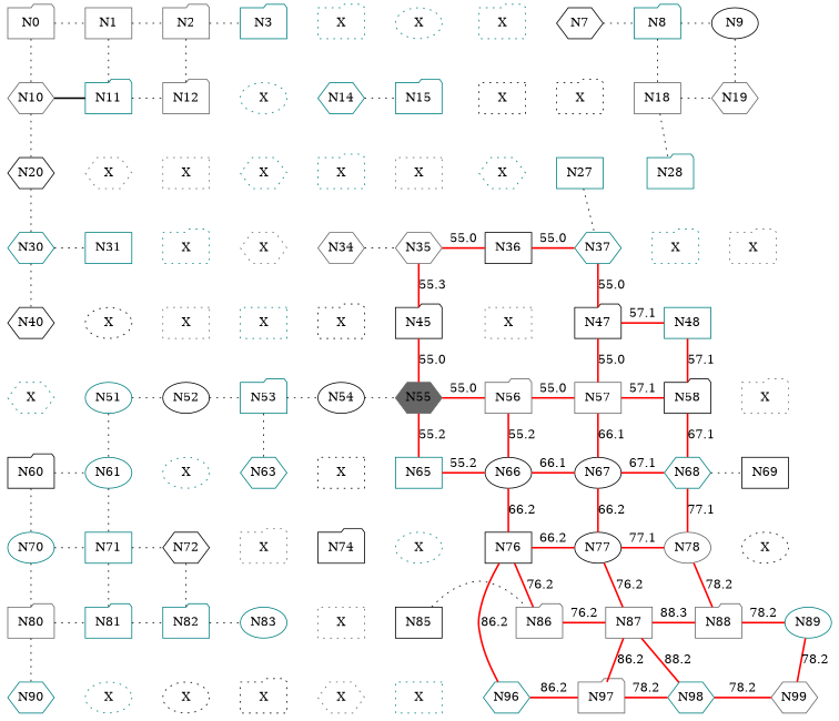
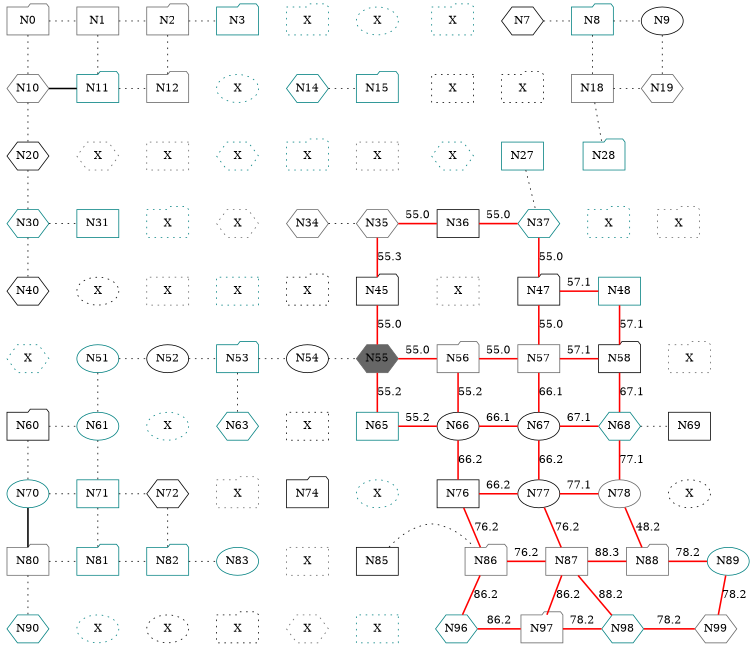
  digraph {
    node [color=teal fixedsize=true shape=folder]
    edge [dir=none style=invis]
    N0 [color=gray40]
    N1 [color=gray40 shape=box]
    N2 [color=gray40]
    N3
    n5 [label=X style=dotted]
    n6 [label=X shape=ellipse style=dotted]
    n7 [label=X style=dotted]
    N7 [color=black shape=hexagon]
    N8
    N9 [color=black shape=ellipse]
    N10 [color=gray40 shape=hexagon]
    N11
    N12 [color=gray40]
    n14 [label=X shape=ellipse style=dotted]
    N14 [shape=hexagon]
    N15
    n17 [color=black label=X shape=box style=dotted]
    n18 [color=black label=X style=dotted]
    N18 [color=gray40 shape=box]
    N19 [color=gray40 shape=hexagon]
    N20 [color=black shape=hexagon]
    n22 [color=gray40 label=X shape=hexagon style=dotted]
    n23 [color=gray40 label=X shape=box style=dotted]
    n24 [label=X shape=hexagon style=dotted]
    n25 [label=X style=dotted]
    n26 [color=gray40 label=X shape=box style=dotted]
    n27 [label=X shape=hexagon style=dotted]
    N27 [shape=box]
    N28
    N30 [shape=hexagon]
    N31 [shape=box]
    n32 [label=X style=dotted]
    n33 [color=gray40 label=X shape=hexagon style=dotted]
    N34 [color=gray40 shape=hexagon]
    N35 [color=gray40 shape=hexagon]
    N36 [color=black shape=box]
    N37 [shape=hexagon]
    n38 [label=X style=dotted]
    n39 [color=gray40 label=X style=dotted]
    N40 [color=black shape=hexagon]
    n41 [color=black label=X shape=ellipse style=dotted]
    n42 [color=gray40 label=X shape=box style=dotted]
    n43 [label=X shape=box style=dotted]
    n44 [color=black label=X style=dotted]
    N45 [color=black]
    n46 [color=gray40 label=X shape=box style=dotted]
    N47 [color=black]
    N48 [shape=box]
    n49 [label=X shape=hexagon style=dotted]
    N51 [shape=ellipse]
    N52 [color=black shape=ellipse]
    N53
    N54 [color=black shape=ellipse]
    N55 [color=gray40 shape=hexagon style=filled]
    N56 [color=gray40]
    N57 [color=gray40 shape=box]
    N58 [color=black]
    n58 [color=gray40 label=X style=dotted]
    N60 [color=black]
    N61 [shape=ellipse]
    n61 [label=X shape=ellipse style=dotted]
    N63 [shape=hexagon]
    n63 [color=black label=X shape=box style=dotted]
    N65 [shape=box]
    N66 [color=black shape=ellipse]
    N67 [color=black shape=ellipse]
    N68 [shape=hexagon]
    N69 [color=black shape=box]
    N70 [shape=ellipse]
    N71 [shape=box]
    N72 [color=black shape=hexagon]
    n72 [color=gray40 label=X style=dotted]
    N74 [color=black]
    n74 [label=X shape=ellipse style=dotted]
    N76 [color=black shape=box]
    N77 [color=black shape=ellipse]
    N78 [color=gray40 shape=ellipse]
    n78 [color=black label=X shape=ellipse style=dotted]
    N80 [color=gray40]
    N81
    N82
    N83 [shape=ellipse]
    n83 [color=gray40 label=X shape=box style=dotted]
    N85 [color=black shape=box]
    N86 [color=gray40]
    N87 [color=gray40 shape=box]
    N88 [color=gray40]
    N89 [shape=ellipse]
    N90 [shape=hexagon]
    n90 [label=X shape=ellipse style=dotted]
    n91 [color=black label=X shape=ellipse style=dotted]
    n92 [color=black label=X style=dotted]
    n93 [color=gray40 label=X shape=hexagon style=dotted]
    n94 [label=X shape=box style=dotted]
    N96 [shape=hexagon]
    N97 [color=gray40]
    N98 [shape=hexagon]
    N99 [color=gray40 shape=hexagon]
    subgraph sub_1 {
      rank=same
      N0
      N1
      N2
      N3
      n5
      n6
      n7
      N7
      N8
      N9
    }
    subgraph sub_2 {
      rank=same
      N10
      N11
      N12
      n14
      N14
      N15
      n17
      n18
      N18
      N19
    }
    subgraph sub_3 {
      rank=same
      N20
      n22
      n23
      n24
      n25
      n26
      n27
      N27
      N28
    }
    subgraph sub_4 {
      rank=same
      N30
      N31
      n32
      n33
      N34
      N35
      N36
      N37
      n38
      n39
    }
    subgraph sub_5 {
      rank=same
      N40
      n41
      n42
      n43
      n44
      N45
      n46
      N47
      N48
    }
    subgraph sub_6 {
      rank=same
      n49
      N51
      N52
      N53
      N54
      N55
      N56
      N57
      N58
      n58
    }
    subgraph sub_7 {
      rank=same
      N60
      N61
      n61
      N63
      n63
      N65
      N66
      N67
      N68
      N69
    }
    subgraph sub_8 {
      rank=same
      N70
      N71
      N72
      n72
      N74
      n74
      N76
      N77
      N78
      n78
    }
    subgraph sub_9 {
      rank=same
      N80
      N81
      N82
      N83
      n83
      N85
      N86
      N87
      N88
      N89
    }
    subgraph sub_10 {
      rank=same
      N90
      n90
      n91
      n92
      n93
      n94
      N96
      N97
      N98
      N99
    }
    N0 -> N1 [style=dotted]
    N0 -> N10 [style=dotted]
    N1 -> N2 [style=dotted]
    N1 -> N11 [style=dotted]
    N2 -> N3 [style=dotted]
    N2 -> N12 [style=dotted]
    N3 -> n5 [label=" "]
    N3 -> n14 [label=" "]
    n5 -> n6 [label=" "]
    n5 -> N14 [label=" "]
    n6 -> n7 [label=" "]
    n6 -> N15 [label=" "]
    n7 -> N7 [label=" "]
    n7 -> n17 [label=" "]
    N7 -> N8 [style=dotted]
    N7 -> n18 [label=" "]
    N8 -> N9 [style=dotted]
    N8 -> N18 [style=dotted]
    N9 -> N19 [style=dotted]
    N10 -> N11 [style=bold]
    N10 -> N20 [style=dotted]
    N11 -> N12 [style=dotted]
    N11 -> n22 [label=" "]
    N12 -> n14 [label=" "]
    N12 -> n23 [label=" "]
    n14 -> N14 [label=" "]
    n14 -> n24 [label=" "]
    N14 -> N15 [style=dotted]
    N14 -> n25 [label=" "]
    N15 -> n17 [label=" "]
    N15 -> n26 [label=" "]
    n17 -> n18 [label=" "]
    n17 -> n27 [label=" "]
    n18 -> N18 [label=" "]
    n18 -> N27 [label=" "]
    N18 -> N19 [style=dotted]
    N18 -> N28 [style=dotted]
    N20 -> n22 [label=" "]
    N20 -> N30 [style=dotted]
    n22 -> n23 [label=" "]
    n22 -> N31 [label=" "]
    n23 -> n24 [label=" "]
    n23 -> n32 [label=" "]
    n24 -> n25 [label=" "]
    n24 -> n33 [label=" "]
    n25 -> n26 [label=" "]
    n25 -> N34 [label=" "]
    n26 -> n27 [label=" "]
    n26 -> N35 [label=" "]
    n27 -> N27 [label=" "]
    n27 -> N36 [label=" "]
    N27 -> N37 [style=dotted]
    N28 -> n38 [label=" "]
    N30 -> N31 [style=dotted]
    N30 -> N40 [style=dotted]
    N31 -> n32 [label=" "]
    N31 -> n41 [label=" "]
    n32 -> n33 [label=" "]
    n32 -> n42 [label=" "]
    n33 -> N34 [label=" "]
    n33 -> n43 [label=" "]
    N34 -> N35 [style=dotted]
    N34 -> n44 [label=" "]
    N35 -> N36 [color=red label=55.0 style=bold]
    N35 -> N45 [color=red label=55.3 style=bold]
    N36 -> N37 [color=red label=55.0 style=bold]
    N36 -> n46 [label=" "]
    N37 -> n38 [label=" "]
    N37 -> N47 [color=red label=55.0 style=bold]
    n38 -> n39 [label=" "]
    n38 -> N48 [label=" "]
    N40 -> n41 [label=" "]
    N40 -> n49 [label=" "]
    n41 -> n42 [label=" "]
    n41 -> N51 [label=" "]
    n42 -> n43 [label=" "]
    n42 -> N52 [label=" "]
    n43 -> n44 [label=" "]
    n43 -> N53 [label=" "]
    n44 -> N45 [label=" "]
    n44 -> N54 [label=" "]
    N45 -> n46 [label=" "]
    N45 -> N55 [color=red label=55.0 style=bold]
    n46 -> N47 [label=" "]
    n46 -> N56 [label=" "]
    N47 -> N48 [color=red label=57.1 style=bold]
    N47 -> N57 [color=red label=55.0 style=bold]
    N48 -> N58 [color=red label=57.1 style=bold]
    n49 -> N51 [label=" "]
    n49 -> N60 [label=" "]
    N51 -> N52 [style=dotted]
    N51 -> N61 [style=dotted]
    N52 -> N53 [style=dotted]
    N52 -> n61 [label=" "]
    N53 -> N54 [style=dotted]
    N53 -> N63 [style=dotted]
    N54 -> N55 [style=dotted]
    N54 -> n63 [label=" "]
    N55 -> N56 [color=red label=55.0 style=bold]
    N55 -> N65 [color=red label=55.2 style=bold]
    N56 -> N57 [color=red label=55.0 style=bold]
    N56 -> N66 [color=red label=55.2 style=bold]
    N57 -> N58 [color=red label=57.1 style=bold]
    N57 -> N67 [color=red label=66.1 style=bold]
    N58 -> n58 [label=" "]
    N58 -> N68 [color=red label=67.1 style=bold]
    n58 -> N69 [label=" "]
    N60 -> N61 [style=dotted]
    N60 -> N70 [style=dotted]
    N61 -> n61 [label=" "]
    N61 -> N71 [style=dotted]
    n61 -> N63 [label=" "]
    n61 -> N72 [label=" "]
    N63 -> n63 [label=" "]
    N63 -> n72 [label=" "]
    n63 -> N65 [label=" "]
    n63 -> N74 [label=" "]
    N65 -> N66 [color=red label=55.2 style=bold]
    N65 -> n74 [label=" "]
    N66 -> N67 [color=red label=66.1 style=bold]
    N66 -> N76 [color=red label=66.2 style=bold]
    N67 -> N68 [color=red label=67.1 style=bold]
    N67 -> N77 [color=red label=66.2 style=bold]
    N68 -> N69 [style=dotted]
    N68 -> N78 [color=red label=77.1 style=bold]
    N69 -> n78 [label=" "]
    N70 -> N71 [style=dotted]
-   N70 -> N80 [style=dotted]
+   N70 -> N80 [style=bold]
    N71 -> N72 [style=dotted]
    N71 -> N81 [style=dotted]
    N72 -> n72 [label=" "]
    N72 -> N82 [style=dotted]
    n72 -> N74 [label=" "]
    n72 -> N83 [label=" "]
    N74 -> n74 [label=" "]
    N74 -> n83 [label=" "]
    n74 -> N76 [label=" "]
    n74 -> N85 [label=" "]
    N76 -> N77 [color=red label=66.2 style=bold]
    N76 -> N86 [color=red label=76.2 style=bold]
    N77 -> N78 [color=red label=77.1 style=bold]
    N77 -> N87 [color=red label=76.2 style=bold]
    N78 -> n78 [label=" "]
-   N78 -> N88 [color=red label=78.2 style=bold]
+   N78 -> N88 [color=red label=48.2 style=bold]
    n78 -> N89 [label=" "]
    N80 -> N81 [style=dotted]
    N80 -> N90 [style=dotted]
    N81 -> N82 [style=dotted]
    N81 -> n90 [label=" "]
    N82 -> N83 [style=dotted]
    N82 -> n91 [label=" "]
    N83 -> n83 [label=" "]
    N83 -> n92 [label=" "]
    n83 -> N85 [label=" "]
    n83 -> n93 [label=" "]
    N85 -> N86 [style=dotted]
    N85 -> n94 [label=" "]
    N86 -> N87 [color=red label=76.2 style=bold]
-   N76 -> N96 [color=red label=86.2 style=bold]
+   N86 -> N96 [color=red label=86.2 style=bold]
    N87 -> N88 [color=red label=88.3 style=bold]
    N87 -> N97 [color=red label=86.2 style=bold]
    N87 -> N98 [color=red label=88.2 style=bold]
    N88 -> N89 [color=red label=78.2 style=bold]
    N89 -> N99 [color=red label=78.2 style=bold]
    N90 -> n90 [label=" "]
    n90 -> n91 [label=" "]
    n91 -> n92 [label=" "]
    n92 -> n93 [label=" "]
    n93 -> n94 [label=" "]
    n94 -> N96 [label=" "]
    N96 -> N97 [color=red label=86.2 style=bold]
    N97 -> N98 [color=red label=78.2 style=bold]
    N98 -> N99 [color=red label=78.2 style=bold]
  }
